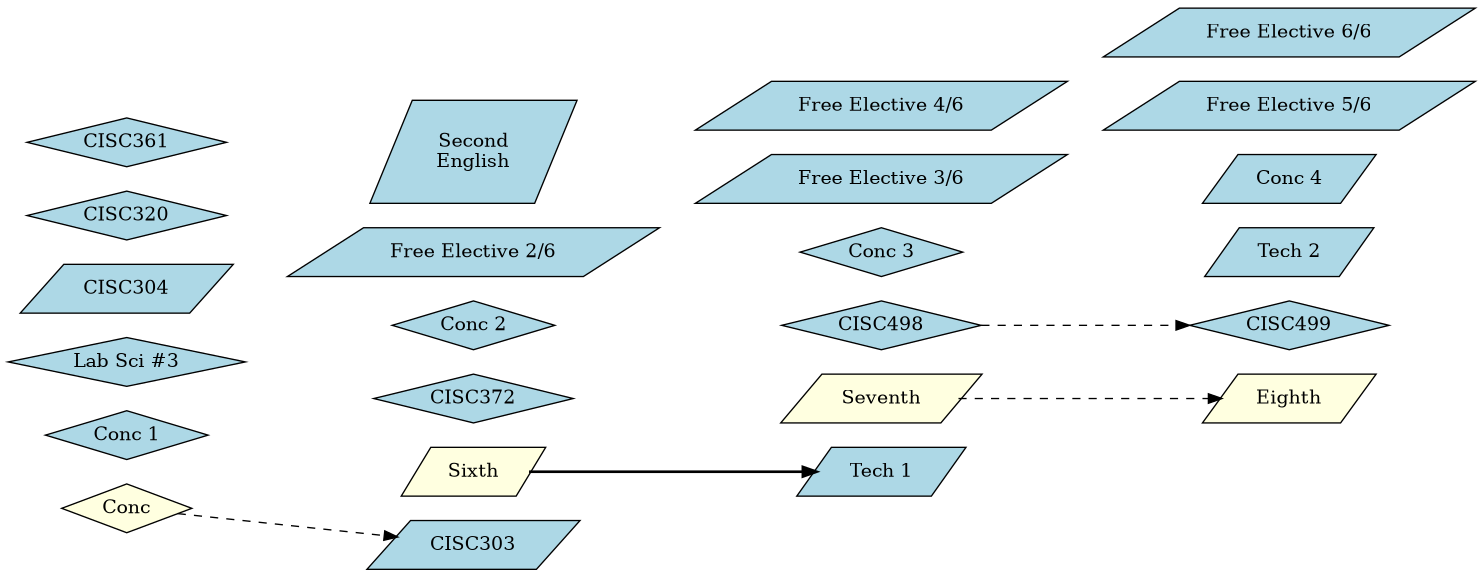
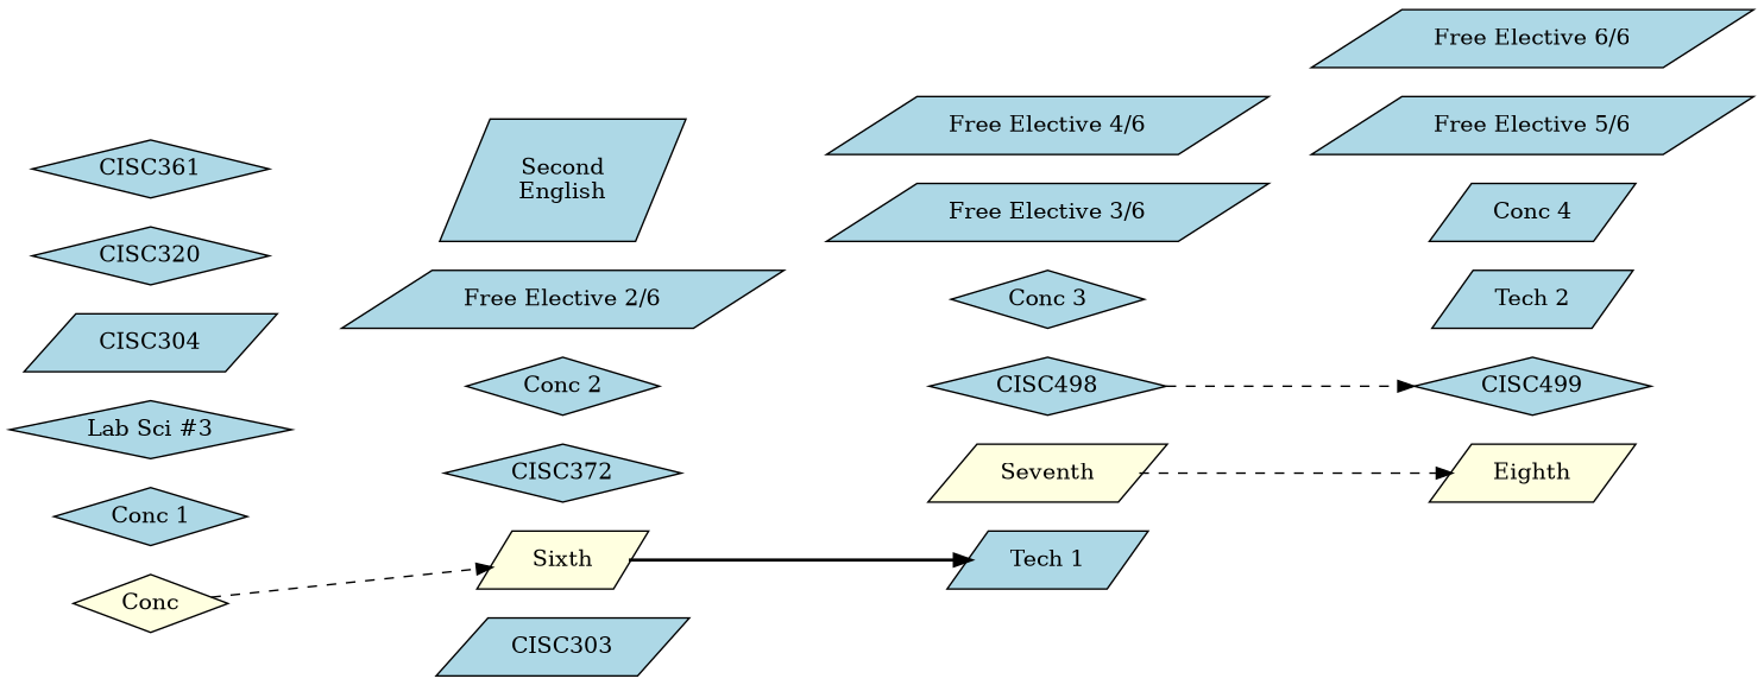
  digraph {
    rankdir=LR
    node [fillcolor=lightblue shape=parallelogram style=filled]
    edge [style=dashed]
    n1 [fillcolor=lightyellow label=Conc shape=diamond]
    "Conc 1" [shape=diamond]
    "Lab Sci #3" [shape=diamond]
    CISC304
    CISC320 [shape=diamond]
    CISC361 [shape=diamond]
    Sixth [fillcolor=lightyellow]
    CISC303
    CISC372 [shape=diamond]
    "Conc 2" [shape=diamond]
    "Free Elective 2/6"
    "Second\nEnglish"
    Seventh [fillcolor=lightyellow]
    CISC498 [shape=diamond]
    "Tech 1"
    "Conc 3" [shape=diamond]
    "Free Elective 3/6"
    "Free Elective 4/6"
    Eighth [fillcolor=lightyellow]
    CISC499 [shape=diamond]
    "Tech 2"
    "Conc 4"
    "Free Elective 5/6"
    "Free Elective 6/6"
    subgraph sub_1 {
      rank=same
      n1
      "Conc 1"
      "Lab Sci #3"
      CISC304
      CISC320
      CISC361
    }
    subgraph sub_2 {
      rank=same
      Sixth
      CISC303
      CISC372
      "Conc 2"
      "Free Elective 2/6"
      "Second\nEnglish"
    }
    subgraph sub_3 {
      rank=same
      Seventh
      CISC498
      "Tech 1"
      "Conc 3"
      "Free Elective 3/6"
      "Free Elective 4/6"
    }
    subgraph sub_4 {
      rank=same
      Eighth
      CISC499
      "Tech 2"
      "Conc 4"
      "Free Elective 5/6"
      "Free Elective 6/6"
    }
-   n1 -> CISC303
+   n1 -> Sixth
    Sixth -> "Tech 1" [style=bold]
    Seventh -> Eighth
    CISC498 -> CISC499
  }
